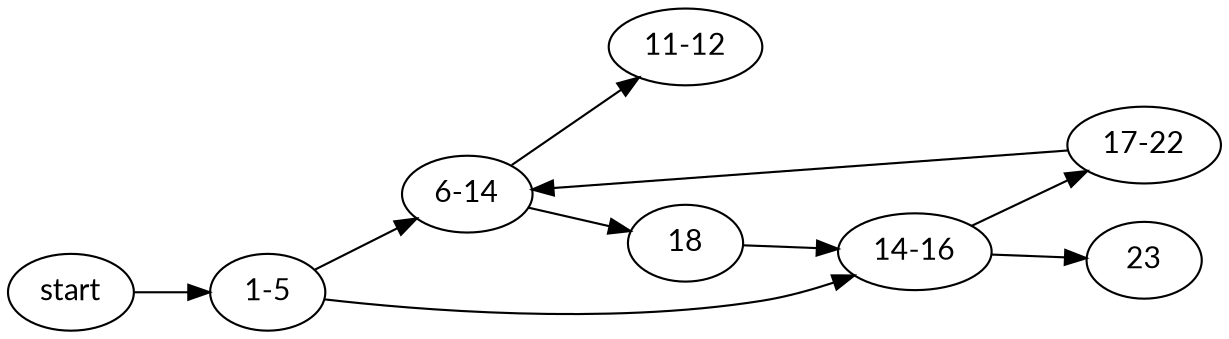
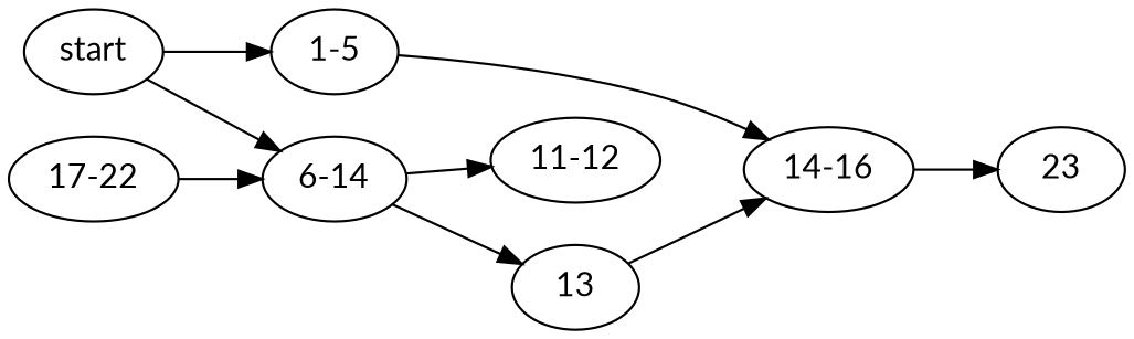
  digraph {
    fontname=Lato
    rankdir=LR
    node [fontname=Lato]
    edge [fontname=Lato]
    start
    "1-5"
    n3 [label="6-14"]
    "14-16"
    "11-12"
-   13 [label=18]
+   13
    "17-22"
    23
    start -> "1-5"
-   "1-5" -> n3
+   start -> n3
    "1-5" -> "14-16"
    n3 -> "11-12"
    n3 -> 13
-   "14-16" -> "17-22"
    "14-16" -> 23
    13 -> "14-16"
    "17-22" -> n3
  }
